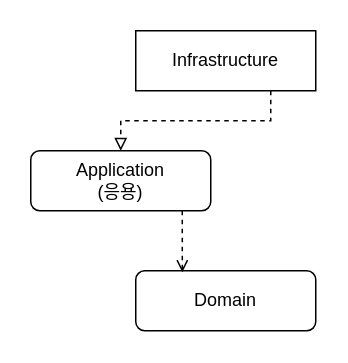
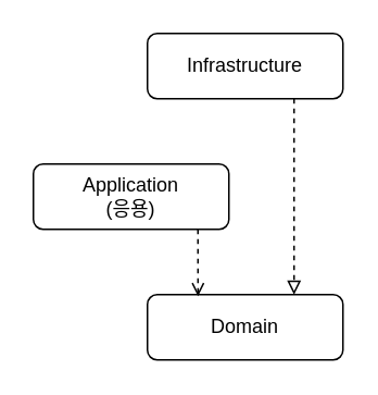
  <mxCell id="0" />
  <mxCell id="1" parent="0" />
- <mxCell id="2" style="edgeStyle=orthogonalEdgeStyle;rounded=0;orthogonalLoop=1;jettySize=auto;html=1;exitX=0.75;exitY=1;exitDx=0;exitDy=0;dashed=1;endArrow=block;endFill=0;" edge="1" parent="1" source="3" target="5"><mxGeometry relative="1" as="geometry" /></mxCell>
- <mxCell id="3" value="Infrastructure" style="whiteSpace=wrap;html=1;rounded=0;" vertex="1" parent="1"><mxGeometry x="90" y="20" width="120" height="40" as="geometry" /></mxCell>
+ <mxCell id="2" style="edgeStyle=orthogonalEdgeStyle;rounded=0;orthogonalLoop=1;jettySize=auto;html=1;exitX=0.75;exitY=1;exitDx=0;exitDy=0;entryX=0.75;entryY=0;entryDx=0;entryDy=0;dashed=1;endArrow=block;endFill=0;" edge="1" parent="1" source="3" target="4"><mxGeometry relative="1" as="geometry" /></mxCell>
+ <mxCell id="3" value="Infrastructure" style="rounded=1;whiteSpace=wrap;html=1;" vertex="1" parent="1"><mxGeometry x="90" y="20" width="120" height="40" as="geometry" /></mxCell>
  <mxCell id="4" value="Domain" style="rounded=1;whiteSpace=wrap;html=1;" vertex="1" parent="1"><mxGeometry x="90" y="180" width="120" height="40" as="geometry" /></mxCell>
  <mxCell id="5" value="Application&lt;div&gt;(응용)&lt;/div&gt;" style="rounded=1;whiteSpace=wrap;html=1;" vertex="1" parent="1"><mxGeometry x="20" y="100" width="120" height="40" as="geometry" /></mxCell>
  <mxCell id="6" style="edgeStyle=orthogonalEdgeStyle;rounded=0;orthogonalLoop=1;jettySize=auto;html=1;exitX=0.75;exitY=1;exitDx=0;exitDy=0;entryX=0.167;entryY=0.025;entryDx=0;entryDy=0;entryPerimeter=0;dashed=1;endArrow=open;endFill=0;" edge="1" parent="1"><mxGeometry relative="1" as="geometry"><mxPoint x="121" y="140" as="sourcePoint" /><mxPoint x="121.04" y="181" as="targetPoint" /></mxGeometry></mxCell>
